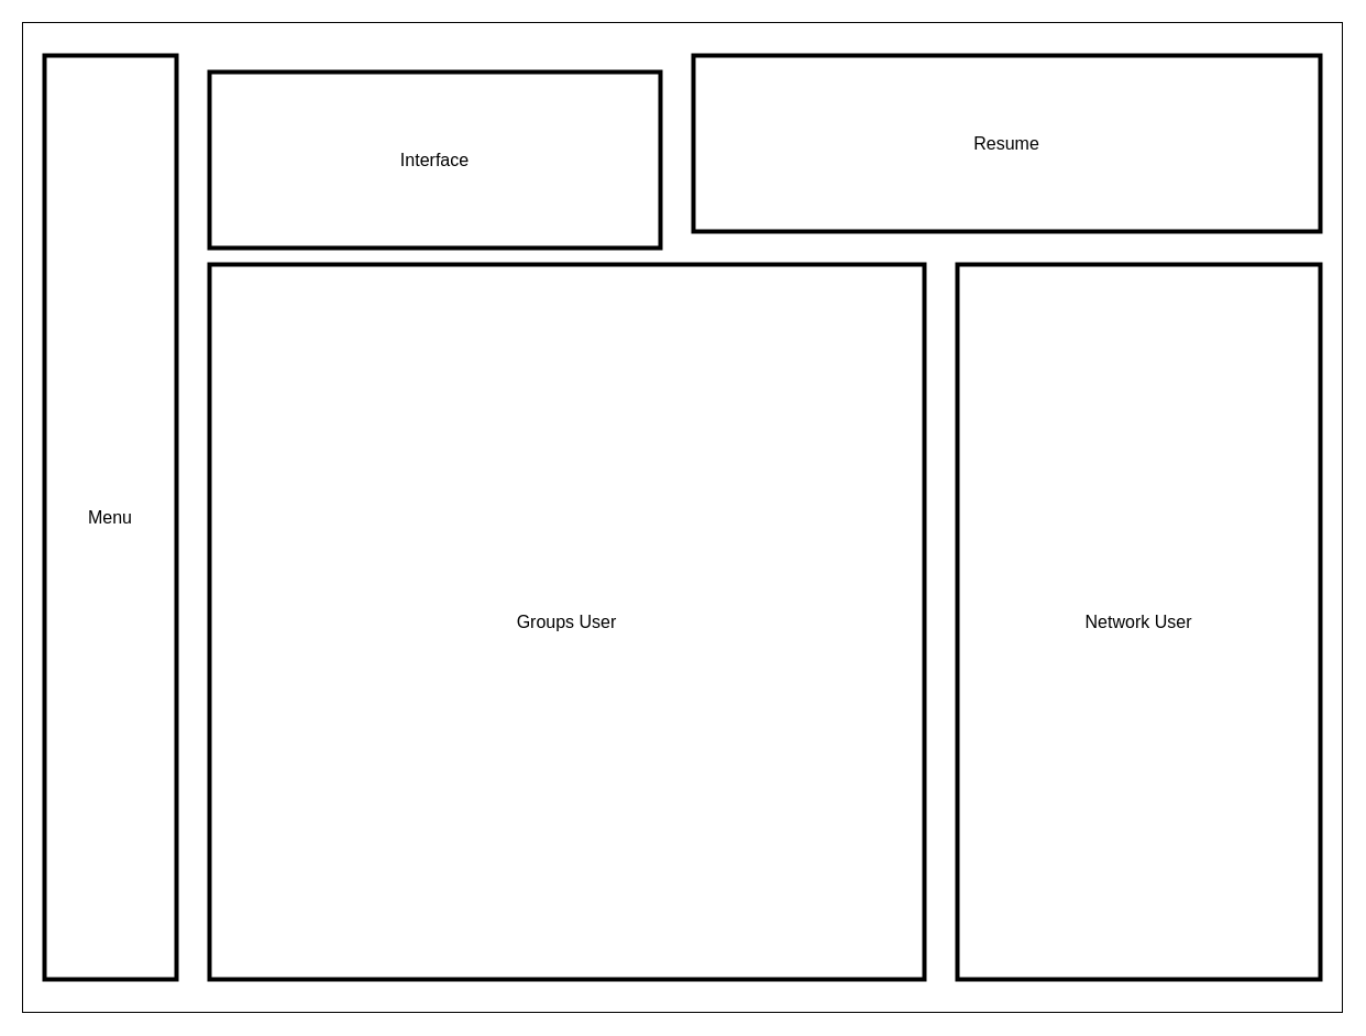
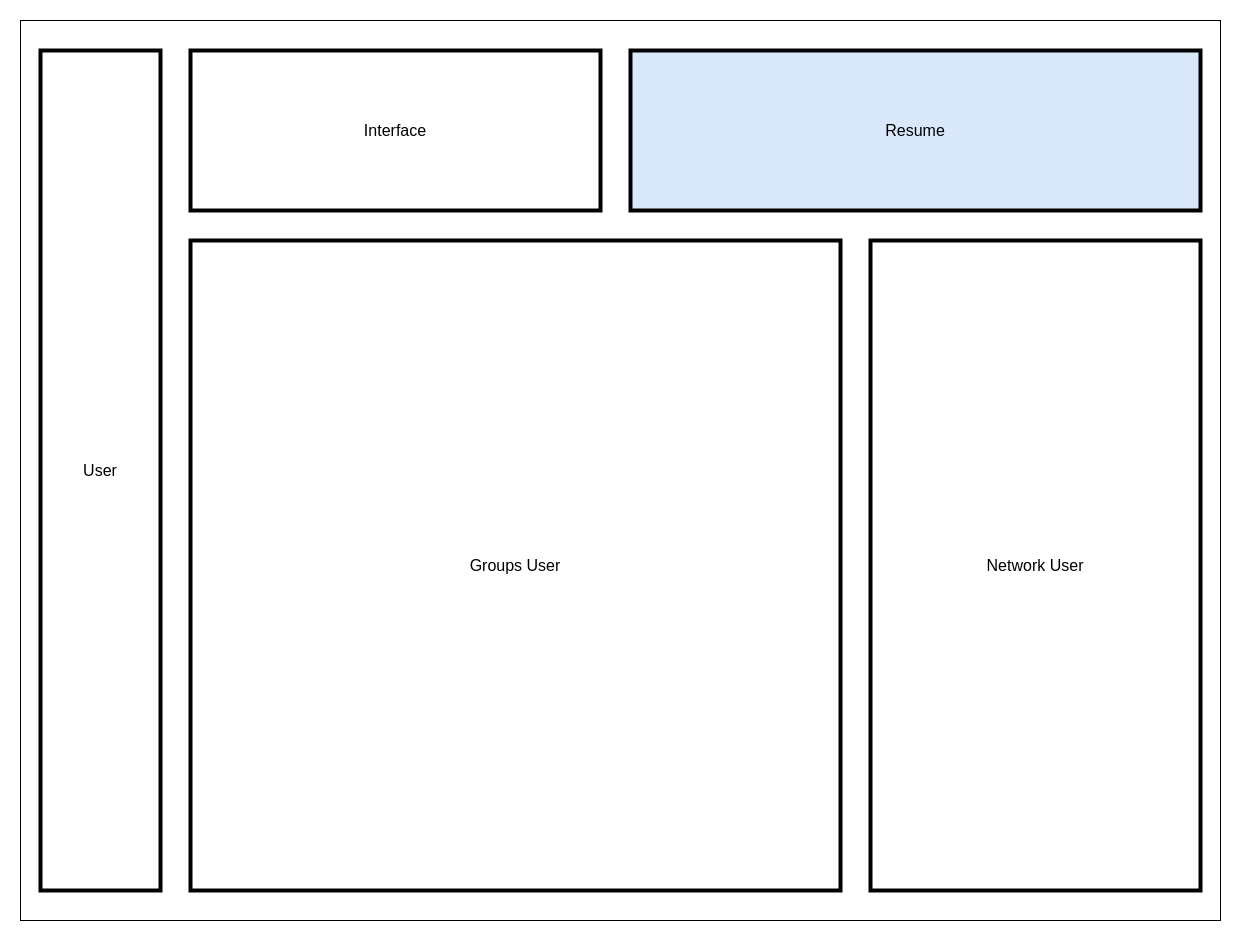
  <mxCell id="0" />
  <mxCell id="1" parent="0" />
  <mxCell id="2" value="" style="rounded=0;whiteSpace=wrap;html=1;" vertex="1" parent="1"><mxGeometry x="20" y="20" width="1200" height="900" as="geometry" /></mxCell>
- <mxCell id="3" value="&lt;font style=&quot;font-size: 16px;&quot;&gt;Menu&lt;/font&gt;" style="rounded=0;whiteSpace=wrap;html=1;strokeWidth=4;" vertex="1" parent="1"><mxGeometry x="40" y="50" width="120" height="840" as="geometry" /></mxCell>
- <mxCell id="4" value="&lt;font style=&quot;font-size: 16px;&quot;&gt;Interface&lt;/font&gt;" style="rounded=0;whiteSpace=wrap;html=1;strokeWidth=4;" vertex="1" parent="1"><mxGeometry x="190" y="65" width="410" height="160" as="geometry" /></mxCell>
- <mxCell id="5" value="&lt;font style=&quot;font-size: 16px;&quot;&gt;Resume&lt;/font&gt;" style="rounded=0;whiteSpace=wrap;html=1;strokeWidth=4;" vertex="1" parent="1"><mxGeometry x="630" y="50" width="570" height="160" as="geometry" /></mxCell>
+ <mxCell id="3" value="&lt;font style=&quot;font-size: 16px;&quot;&gt;User&lt;/font&gt;" style="rounded=0;whiteSpace=wrap;html=1;strokeWidth=4;" vertex="1" parent="1"><mxGeometry x="40" y="50" width="120" height="840" as="geometry" /></mxCell>
+ <mxCell id="4" value="&lt;font style=&quot;font-size: 16px;&quot;&gt;Interface&lt;/font&gt;" style="rounded=0;whiteSpace=wrap;html=1;strokeWidth=4;" vertex="1" parent="1"><mxGeometry x="190" y="50" width="410" height="160" as="geometry" /></mxCell>
+ <mxCell id="5" value="&lt;font style=&quot;font-size: 16px;&quot;&gt;Resume&lt;/font&gt;" style="rounded=0;whiteSpace=wrap;html=1;strokeWidth=4;fillColor=#dae8fc;" vertex="1" parent="1"><mxGeometry x="630" y="50" width="570" height="160" as="geometry" /></mxCell>
  <mxCell id="6" value="&lt;font style=&quot;font-size: 16px;&quot;&gt;Groups User&lt;/font&gt;" style="rounded=0;whiteSpace=wrap;html=1;strokeWidth=4;" vertex="1" parent="1"><mxGeometry x="190" y="240" width="650" height="650" as="geometry" /></mxCell>
  <mxCell id="7" value="&lt;font style=&quot;font-size: 16px;&quot;&gt;Network User&lt;/font&gt;" style="rounded=0;whiteSpace=wrap;html=1;strokeWidth=4;" vertex="1" parent="1"><mxGeometry x="870" y="240" width="330" height="650" as="geometry" /></mxCell>
